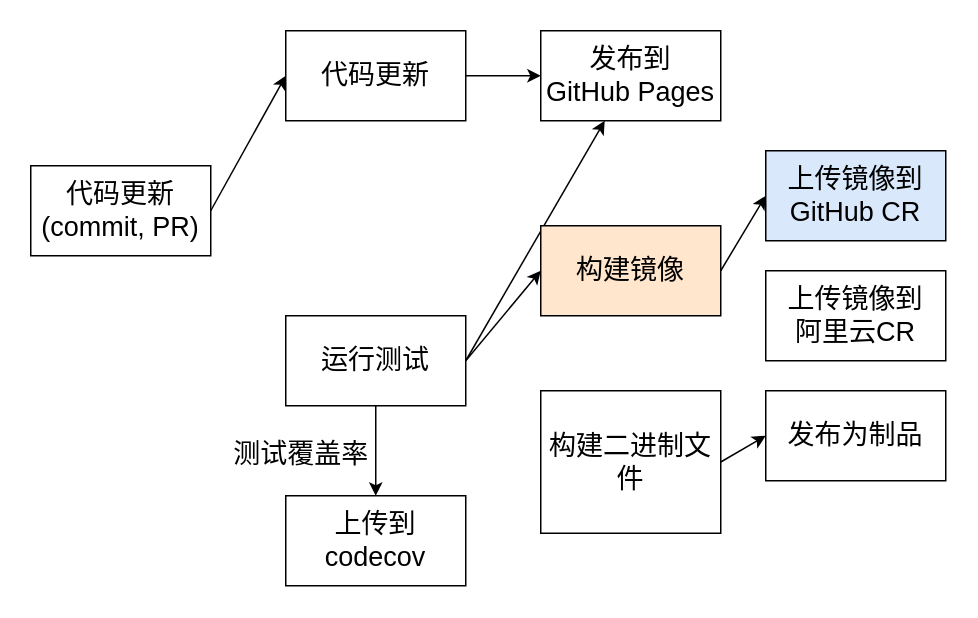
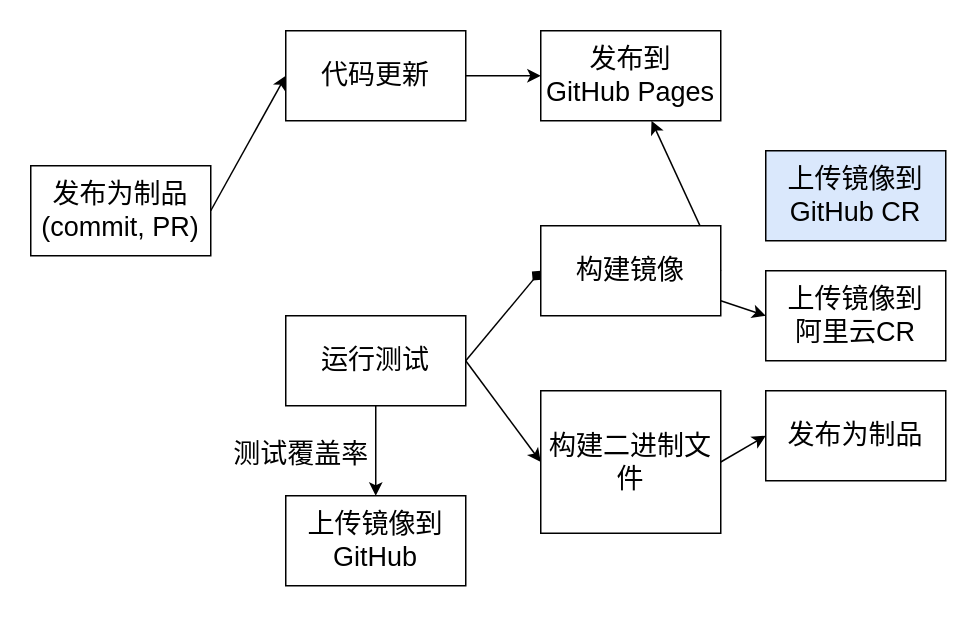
  <mxCell id="0" />
  <mxCell id="1" parent="0" />
  <mxCell id="2" value="" style="edgeStyle=none;exitX=1;exitY=0.5;exitDx=0;exitDy=0;entryX=0;entryY=0.5;entryDx=0;entryDy=0;fontSize=18;labelBackgroundColor=none;" parent="1" source="3" target="5" edge="1"><mxGeometry relative="1" as="geometry" /></mxCell>
- <mxCell id="3" value="代码更新&#10;(commit, PR)" style="rounded=0;whiteSpace=wrap;fontSize=18;labelBackgroundColor=none;" parent="1" vertex="1"><mxGeometry x="20" y="110" width="120" height="60" as="geometry" /></mxCell>
+ <mxCell id="3" value="发布为制品&#10;(commit, PR)" style="rounded=0;whiteSpace=wrap;fontSize=18;labelBackgroundColor=none;" parent="1" vertex="1"><mxGeometry x="20" y="110" width="120" height="60" as="geometry" /></mxCell>
  <mxCell id="4" value="" style="edgeStyle=none;exitX=1;exitY=0.5;exitDx=0;exitDy=0;entryX=0;entryY=0.5;entryDx=0;entryDy=0;fontSize=18;labelBackgroundColor=none;" parent="1" source="5" target="12" edge="1"><mxGeometry relative="1" as="geometry" /></mxCell>
  <mxCell id="5" value="代码更新" style="rounded=0;whiteSpace=wrap;fontSize=18;labelBackgroundColor=none;" parent="1" vertex="1"><mxGeometry x="190" y="20" width="120" height="60" as="geometry" /></mxCell>
  <mxCell id="6" value="" style="edgeStyle=none;exitX=0.5;exitY=1;exitDx=0;exitDy=0;fontSize=18;labelBackgroundColor=none;" parent="1" source="10" target="11" edge="1"><mxGeometry relative="1" as="geometry" /></mxCell>
  <mxCell id="7" value="测试覆盖率" style="edgeLabel;align=center;verticalAlign=middle;resizable=0;points=[];fontSize=18;labelBackgroundColor=none;" parent="6" vertex="1" connectable="0"><mxGeometry x="-0.404" y="-1" relative="1" as="geometry"><mxPoint x="-49" y="12" as="offset" /></mxGeometry></mxCell>
- <mxCell id="8" value="" style="edgeStyle=none;exitX=1;exitY=0.5;exitDx=0;exitDy=0;entryX=0;entryY=0.5;entryDx=0;entryDy=0;fontSize=18;labelBackgroundColor=none;" parent="1" source="10" target="15" edge="1"><mxGeometry relative="1" as="geometry" /></mxCell>
- <mxCell id="9" value="" style="edgeStyle=none;exitX=1;exitY=0.5;exitDx=0;exitDy=0;fontSize=18;labelBackgroundColor=none;" parent="1" source="10" target="12" edge="1"><mxGeometry relative="1" as="geometry" /></mxCell>
+ <mxCell id="8" value="" style="edgeStyle=none;exitX=1;exitY=0.5;exitDx=0;exitDy=0;entryX=0;entryY=0.5;entryDx=0;entryDy=0;fontSize=18;labelBackgroundColor=none;endArrow=diamond;" parent="1" source="10" target="15" edge="1"><mxGeometry relative="1" as="geometry" /></mxCell>
+ <mxCell id="9" value="" style="edgeStyle=none;exitX=1;exitY=0.5;exitDx=0;exitDy=0;entryX=0;entryY=0.5;entryDx=0;entryDy=0;fontSize=18;labelBackgroundColor=none;" parent="1" source="10" target="17" edge="1"><mxGeometry relative="1" as="geometry" /></mxCell>
  <mxCell id="10" value="运行测试" style="rounded=0;whiteSpace=wrap;fontSize=18;labelBackgroundColor=none;" parent="1" vertex="1"><mxGeometry x="190" y="210" width="120" height="60" as="geometry" /></mxCell>
- <mxCell id="11" value="上传到codecov" style="rounded=0;whiteSpace=wrap;fontSize=18;labelBackgroundColor=none;" parent="1" vertex="1"><mxGeometry x="190" y="330" width="120" height="60" as="geometry" /></mxCell>
+ <mxCell id="11" value="上传镜像到GitHub" style="rounded=0;whiteSpace=wrap;fontSize=18;labelBackgroundColor=none;" parent="1" vertex="1"><mxGeometry x="190" y="330" width="120" height="60" as="geometry" /></mxCell>
  <mxCell id="12" value="发布到&#10;GitHub Pages" style="rounded=0;whiteSpace=wrap;fontSize=18;labelBackgroundColor=none;" parent="1" vertex="1"><mxGeometry x="360" y="20" width="120" height="60" as="geometry" /></mxCell>
- <mxCell id="13" value="" style="edgeStyle=none;exitX=1;exitY=0.5;exitDx=0;exitDy=0;entryX=0;entryY=0.5;entryDx=0;entryDy=0;fontSize=18;labelBackgroundColor=none;" parent="1" source="15" target="18" edge="1"><mxGeometry relative="1" as="geometry" /></mxCell>
- <mxCell id="15" value="构建镜像" style="rounded=0;whiteSpace=wrap;fontSize=18;labelBackgroundColor=none;fillColor=#ffe6cc;" parent="1" vertex="1"><mxGeometry x="360" y="150" width="120" height="60" as="geometry" /></mxCell>
+ <mxCell id="13" value="" style="edgeStyle=none;exitX=1;exitY=0.5;exitDx=0;exitDy=0;fontSize=18;labelBackgroundColor=none;" parent="1" source="15" target="12" edge="1"><mxGeometry relative="1" as="geometry" /></mxCell>
+ <mxCell id="14" value="" style="edgeStyle=none;entryX=0;entryY=0.5;entryDx=0;entryDy=0;fontSize=18;labelBackgroundColor=none;" parent="1" source="15" target="19" edge="1"><mxGeometry relative="1" as="geometry" /></mxCell>
+ <mxCell id="15" value="构建镜像" style="rounded=0;whiteSpace=wrap;fontSize=18;labelBackgroundColor=none;" parent="1" vertex="1"><mxGeometry x="360" y="150" width="120" height="60" as="geometry" /></mxCell>
  <mxCell id="16" value="" style="edgeStyle=none;exitX=1;exitY=0.5;exitDx=0;exitDy=0;entryX=0;entryY=0.5;entryDx=0;entryDy=0;fontSize=18;labelBackgroundColor=none;" parent="1" source="17" target="20" edge="1"><mxGeometry relative="1" as="geometry" /></mxCell>
  <mxCell id="17" value="构建二进制文件" style="rounded=0;whiteSpace=wrap;fontSize=18;labelBackgroundColor=none;" parent="1" vertex="1"><mxGeometry x="360" y="260" width="120" height="95" as="geometry" /></mxCell>
  <mxCell id="18" value="上传镜像到GitHub CR" style="rounded=0;whiteSpace=wrap;fontSize=18;labelBackgroundColor=none;fillColor=#dae8fc;" parent="1" vertex="1"><mxGeometry x="510" y="100" width="120" height="60" as="geometry" /></mxCell>
  <mxCell id="19" value="上传镜像到&#10;阿里云CR" style="rounded=0;whiteSpace=wrap;fontSize=18;labelBackgroundColor=none;" parent="1" vertex="1"><mxGeometry x="510" y="180" width="120" height="60" as="geometry" /></mxCell>
  <mxCell id="20" value="发布为制品" style="rounded=0;whiteSpace=wrap;fontSize=18;labelBackgroundColor=none;" parent="1" vertex="1"><mxGeometry x="510" y="260" width="120" height="60" as="geometry" /></mxCell>
